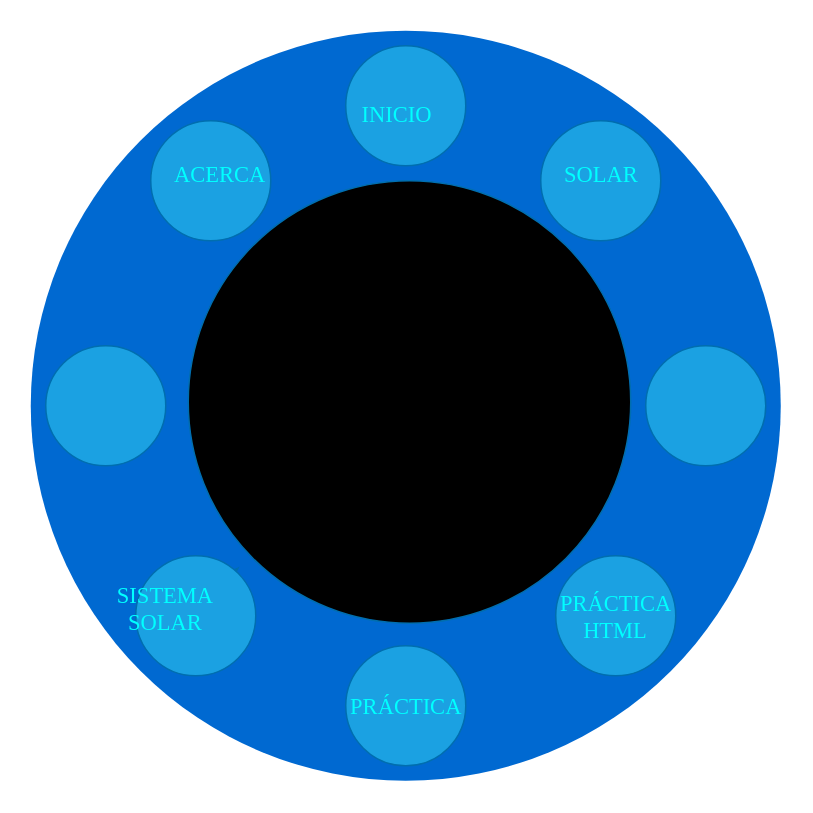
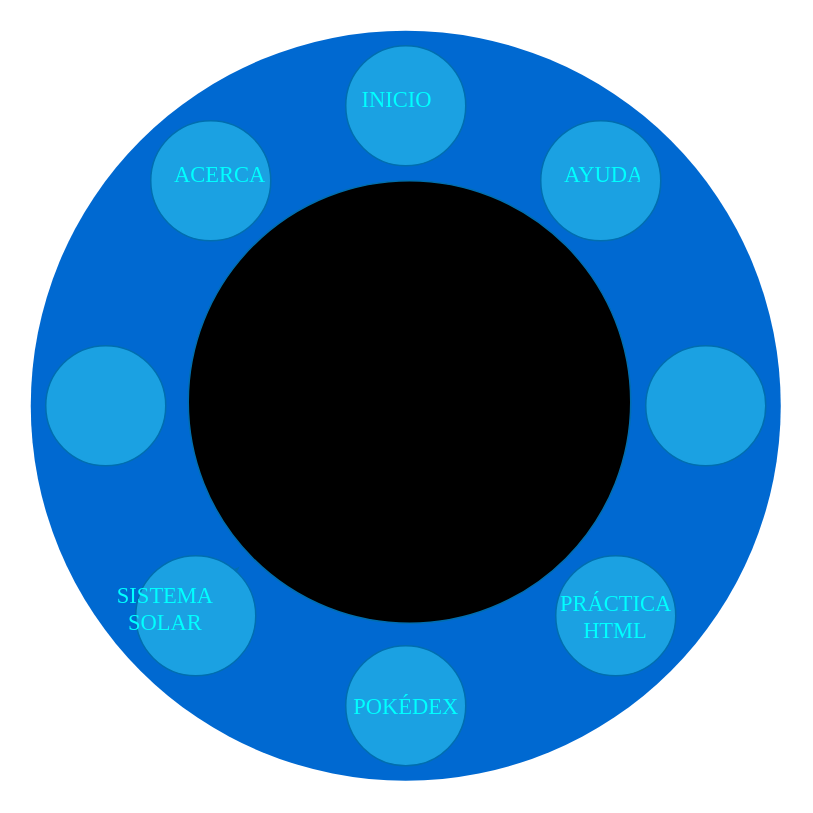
  <mxCell id="0" />
  <mxCell id="1" parent="0" />
  <mxCell id="2" value="" style="ellipse;whiteSpace=wrap;html=1;rounded=0;shadow=0;comic=0;strokeWidth=1;fontFamily=Lucida Console;fontSize=14;strokeColor=none;fillColor=#0069D1;fontColor=#00FFFF;direction=east;" parent="1" vertex="1"><mxGeometry x="20" y="20" width="500" height="500" as="geometry" /></mxCell>
  <mxCell id="3" value="" style="ellipse;whiteSpace=wrap;html=1;aspect=fixed;strokeColor=#006EAF;fontColor=#ffffff;fillColor=#000000;" vertex="1" parent="1"><mxGeometry x="125" y="120" width="295" height="295" as="geometry" /></mxCell>
  <mxCell id="4" value="" style="ellipse;whiteSpace=wrap;html=1;aspect=fixed;fillColor=#1ba1e2;strokeColor=#006EAF;fontColor=#ffffff;" vertex="1" parent="1"><mxGeometry x="230" y="30" width="80" height="80" as="geometry" /></mxCell>
  <mxCell id="5" value="" style="ellipse;whiteSpace=wrap;html=1;aspect=fixed;fillColor=#1ba1e2;strokeColor=#006EAF;fontColor=#ffffff;" vertex="1" parent="1"><mxGeometry x="230" y="430" width="80" height="80" as="geometry" /></mxCell>
  <mxCell id="6" value="" style="ellipse;whiteSpace=wrap;html=1;aspect=fixed;fillColor=#1ba1e2;strokeColor=#006EAF;fontColor=#ffffff;" vertex="1" parent="1"><mxGeometry x="30" y="230" width="80" height="80" as="geometry" /></mxCell>
  <mxCell id="7" value="" style="ellipse;whiteSpace=wrap;html=1;aspect=fixed;fillColor=#1ba1e2;strokeColor=#006EAF;fontColor=#ffffff;" vertex="1" parent="1"><mxGeometry x="430" y="230" width="80" height="80" as="geometry" /></mxCell>
  <mxCell id="8" value="" style="ellipse;whiteSpace=wrap;html=1;aspect=fixed;fillColor=#1ba1e2;strokeColor=#006EAF;fontColor=#ffffff;" vertex="1" parent="1"><mxGeometry x="370" y="370" width="80" height="80" as="geometry" /></mxCell>
  <mxCell id="9" value="" style="ellipse;whiteSpace=wrap;html=1;aspect=fixed;fillColor=#1ba1e2;strokeColor=#006EAF;fontColor=#ffffff;" vertex="1" parent="1"><mxGeometry x="100" y="80" width="80" height="80" as="geometry" /></mxCell>
  <mxCell id="10" value="" style="ellipse;whiteSpace=wrap;html=1;aspect=fixed;fillColor=#1ba1e2;strokeColor=#006EAF;fontColor=#ffffff;" vertex="1" parent="1"><mxGeometry x="360" y="80" width="80" height="80" as="geometry" /></mxCell>
- <mxCell id="11" value="INICIO" style="text;strokeColor=none;fillColor=none;align=left;verticalAlign=top;spacingLeft=4;spacingRight=4;overflow=hidden;rotatable=0;points=[[0,0.5],[1,0.5]];portConstraint=eastwest;fontSize=15;fontColor=#00FFFF;fontFamily=Lucida Console;" vertex="1" parent="1"><mxGeometry x="235" y="60" width="70" height="23" as="geometry" /></mxCell>
+ <mxCell id="11" value="INICIO" style="text;strokeColor=none;fillColor=none;align=left;verticalAlign=top;spacingLeft=4;spacingRight=4;overflow=hidden;rotatable=0;points=[[0,0.5],[1,0.5]];portConstraint=eastwest;fontSize=15;fontColor=#00FFFF;fontFamily=Lucida Console;" vertex="1" parent="1"><mxGeometry x="235" y="50" width="70" height="23" as="geometry" /></mxCell>
  <mxCell id="12" style="edgeStyle=orthogonalEdgeStyle;rounded=0;orthogonalLoop=1;jettySize=auto;html=1;exitX=1;exitY=0;exitDx=0;exitDy=0;entryX=0.75;entryY=0.15;entryDx=0;entryDy=0;entryPerimeter=0;fontSize=15;fontColor=#000000;fillColor=#1ba1e2;strokeColor=#006EAF;" edge="1" parent="1"><mxGeometry relative="1" as="geometry"><mxPoint x="158.284" y="381.716" as="sourcePoint" /><mxPoint x="150" y="382" as="targetPoint" /></mxGeometry></mxCell>
  <mxCell id="13" value="ACERCA" style="text;strokeColor=none;fillColor=none;align=left;verticalAlign=top;spacingLeft=4;spacingRight=4;overflow=hidden;rotatable=0;points=[[0,0.5],[1,0.5]];portConstraint=eastwest;fontSize=15;fontColor=#00FFFF;fontFamily=Lucida Console;" vertex="1" parent="1"><mxGeometry x="110" y="100" width="90" height="51" as="geometry" /></mxCell>
- <mxCell id="14" value="SOLAR" style="text;strokeColor=none;fillColor=none;align=left;verticalAlign=top;spacingLeft=4;spacingRight=4;overflow=hidden;rotatable=0;points=[[0,0.5],[1,0.5]];portConstraint=eastwest;fontSize=15;fontColor=#00FFFF;fontFamily=Lucida Console;" vertex="1" parent="1"><mxGeometry x="370" y="100" width="60" height="26" as="geometry" /></mxCell>
+ <mxCell id="14" value="AYUDA" style="text;strokeColor=none;fillColor=none;align=left;verticalAlign=top;spacingLeft=4;spacingRight=4;overflow=hidden;rotatable=0;points=[[0,0.5],[1,0.5]];portConstraint=eastwest;fontSize=15;fontColor=#00FFFF;fontFamily=Lucida Console;" vertex="1" parent="1"><mxGeometry x="370" y="100" width="60" height="26" as="geometry" /></mxCell>
  <mxCell id="15" value="" style="ellipse;whiteSpace=wrap;html=1;aspect=fixed;fontSize=15;strokeColor=#006EAF;fontColor=#ffffff;fillColor=#1ba1e2;" vertex="1" parent="1"><mxGeometry x="90" y="370" width="80" height="80" as="geometry" /></mxCell>
  <mxCell id="16" value="&lt;span style=&quot;white-space: pre&quot;&gt;&#09;&lt;/span&gt;SISTEMA&lt;br&gt;&amp;nbsp; &amp;nbsp; &amp;nbsp; &amp;nbsp; SOLAR" style="text;html=1;strokeColor=none;fillColor=none;align=center;verticalAlign=middle;whiteSpace=wrap;rounded=0;fontSize=15;fontColor=#00FFFF;fontFamily=Lucida Console;" vertex="1" parent="1"><mxGeometry x="90" y="380" width="10" height="50" as="geometry" /></mxCell>
- <mxCell id="17" value="PRÁCTICA" style="text;html=1;strokeColor=none;fillColor=none;align=center;verticalAlign=middle;whiteSpace=wrap;rounded=0;fontFamily=Lucida Console;fontSize=15;fontColor=#00FFFF;" vertex="1" parent="1"><mxGeometry x="222.5" y="460" width="95" height="20" as="geometry" /></mxCell>
+ <mxCell id="17" value="POKÉDEX" style="text;html=1;strokeColor=none;fillColor=none;align=center;verticalAlign=middle;whiteSpace=wrap;rounded=0;fontFamily=Lucida Console;fontSize=15;fontColor=#00FFFF;" vertex="1" parent="1"><mxGeometry x="222.5" y="460" width="95" height="20" as="geometry" /></mxCell>
  <mxCell id="18" value="PRÁCTICA HTML" style="text;html=1;strokeColor=none;fillColor=none;align=center;verticalAlign=middle;whiteSpace=wrap;rounded=0;fontFamily=Lucida Console;fontSize=15;fontColor=#00FFFF;" vertex="1" parent="1"><mxGeometry x="385" y="400" width="50" height="20" as="geometry" /></mxCell>
